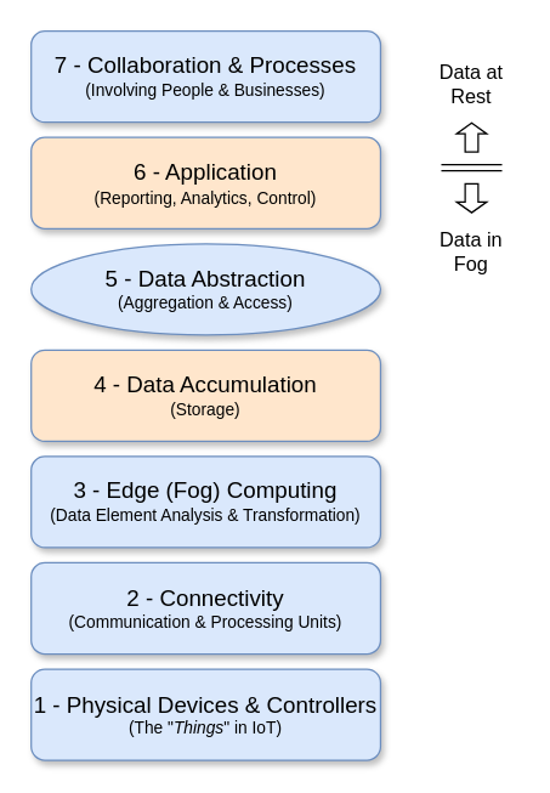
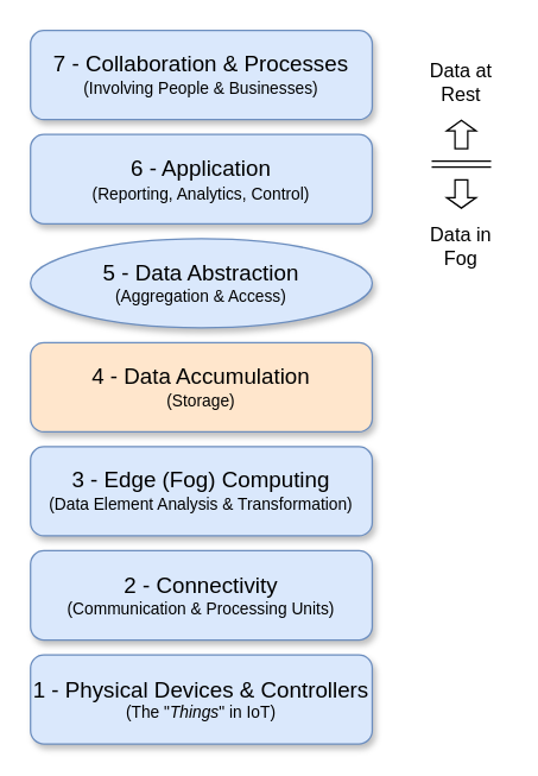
  <mxCell id="0" />
  <mxCell id="1" parent="0" />
  <mxCell id="2" value="&lt;div&gt;&lt;font style=&quot;font-size: 15px&quot;&gt;7 - Collaboration &amp;amp; Processes&lt;/font&gt;&lt;/div&gt;&lt;div&gt;&lt;font style=&quot;font-size: 11px&quot;&gt;(Involving People &amp;amp; Businesses)&lt;/font&gt;&lt;br&gt;&lt;/div&gt;" style="rounded=1;whiteSpace=wrap;html=1;shadow=1;dashed=0;strokeColor=#6c8ebf;strokeWidth=1;fillColor=#dae8fc;verticalAlign=middle;" vertex="1" parent="1"><mxGeometry width="230" height="60" as="geometry" x="20" y="20" /></mxCell>
- <mxCell id="3" value="&lt;div style=&quot;font-size: 13px&quot;&gt;&lt;font style=&quot;font-size: 15px&quot;&gt;6 - Application&lt;/font&gt;&lt;/div&gt;&lt;div style=&quot;font-size: 13px&quot;&gt;&lt;font style=&quot;font-size: 11px&quot;&gt;(Reporting, Analytics, Control)&lt;/font&gt;&lt;br style=&quot;font-size: 13px&quot;&gt;&lt;/div&gt;" style="rounded=1;whiteSpace=wrap;html=1;shadow=1;dashed=0;strokeColor=#6c8ebf;strokeWidth=1;fillColor=#ffe6cc;verticalAlign=middle;fontSize=13;" vertex="1" parent="1"><mxGeometry y="90" width="230" height="60" as="geometry" x="20" /></mxCell>
+ <mxCell id="3" value="&lt;div style=&quot;font-size: 13px&quot;&gt;&lt;font style=&quot;font-size: 15px&quot;&gt;6 - Application&lt;/font&gt;&lt;/div&gt;&lt;div style=&quot;font-size: 13px&quot;&gt;&lt;font style=&quot;font-size: 11px&quot;&gt;(Reporting, Analytics, Control)&lt;/font&gt;&lt;br style=&quot;font-size: 13px&quot;&gt;&lt;/div&gt;" style="rounded=1;whiteSpace=wrap;html=1;shadow=1;dashed=0;strokeColor=#6c8ebf;strokeWidth=1;fillColor=#dae8fc;verticalAlign=middle;fontSize=13;" vertex="1" parent="1"><mxGeometry y="90" width="230" height="60" as="geometry" x="20" /></mxCell>
  <mxCell id="4" value="&lt;font style=&quot;font-size: 15px&quot;&gt;5 - Data Abstraction&lt;/font&gt;&lt;br&gt;&lt;div style=&quot;font-size: 11px&quot;&gt;&lt;font style=&quot;font-size: 11px&quot;&gt;&lt;font style=&quot;font-size: 11px&quot;&gt;(Aggregation &amp;amp; Access&lt;/font&gt;)&lt;/font&gt;&lt;br&gt;&lt;/div&gt;" style="ellipse;whiteSpace=wrap;html=1;shadow=1;dashed=0;strokeColor=#6c8ebf;strokeWidth=1;fillColor=#dae8fc;verticalAlign=middle;" vertex="1" parent="1"><mxGeometry y="160" width="230" height="60" as="geometry" x="20" /></mxCell>
  <mxCell id="5" value="&lt;font style=&quot;font-size: 15px&quot;&gt;4 - Data Accumulation&lt;/font&gt;&lt;br&gt;&lt;div&gt;&lt;font style=&quot;font-size: 11px&quot;&gt;(Storage)&lt;/font&gt;&lt;br&gt;&lt;/div&gt;" style="rounded=1;whiteSpace=wrap;html=1;shadow=1;dashed=0;strokeColor=#6c8ebf;strokeWidth=1;fillColor=#ffe6cc;verticalAlign=middle;" vertex="1" parent="1"><mxGeometry y="230" width="230" height="60" as="geometry" x="20" /></mxCell>
  <mxCell id="6" value="&lt;font style=&quot;font-size: 15px&quot;&gt;3 - Edge (Fog) Computing&lt;/font&gt;&lt;br&gt;&lt;div&gt;&lt;font style=&quot;font-size: 11px&quot;&gt;(Data Element Analysis &amp;amp; Transformation)&lt;/font&gt;&lt;br&gt;&lt;/div&gt;" style="rounded=1;whiteSpace=wrap;html=1;shadow=1;dashed=0;strokeColor=#6c8ebf;strokeWidth=1;fillColor=#dae8fc;verticalAlign=middle;" vertex="1" parent="1"><mxGeometry y="300" width="230" height="60" as="geometry" x="20" /></mxCell>
  <mxCell id="7" value="&lt;font style=&quot;font-size: 15px&quot;&gt;2 - Connectivity&lt;/font&gt;&lt;br&gt;&lt;div style=&quot;font-size: 11px&quot;&gt;&lt;font style=&quot;font-size: 11px&quot;&gt;(Communication &amp;amp; Processing Units)&lt;/font&gt;&lt;br&gt;&lt;/div&gt;" style="rounded=1;whiteSpace=wrap;html=1;shadow=1;dashed=0;strokeColor=#6c8ebf;strokeWidth=1;fillColor=#dae8fc;verticalAlign=middle;" vertex="1" parent="1"><mxGeometry y="370" width="230" height="60" as="geometry" x="20" /></mxCell>
  <mxCell id="8" value="&lt;font style=&quot;font-size: 15px&quot;&gt;1 - Physical Devices &amp;amp; Controllers&lt;/font&gt;&lt;br&gt;&lt;div style=&quot;font-size: 11px&quot;&gt;&lt;font style=&quot;font-size: 11px&quot;&gt;(The &quot;&lt;i&gt;Things&lt;/i&gt;&quot; in IoT)&lt;/font&gt;&lt;br&gt;&lt;/div&gt;" style="rounded=1;whiteSpace=wrap;html=1;shadow=1;dashed=0;strokeColor=#6c8ebf;strokeWidth=1;fillColor=#dae8fc;verticalAlign=middle;" vertex="1" parent="1"><mxGeometry y="440" width="230" height="60" as="geometry" x="20" /></mxCell>
  <mxCell id="9" value="" style="shape=flexArrow;endArrow=classic;html=1;rounded=0;fontSize=13;width=8.571;endSize=2.014;endWidth=10.204;" edge="1" parent="1"><mxGeometry width="50" height="50" relative="1" as="geometry"><mxPoint x="310" y="120" as="sourcePoint" /><mxPoint x="310" y="140" as="targetPoint" /></mxGeometry></mxCell>
  <mxCell id="10" value="" style="shape=link;html=1;rounded=0;fontSize=13;" edge="1" parent="1"><mxGeometry width="100" relative="1" as="geometry"><mxPoint x="290" y="110" as="sourcePoint" /><mxPoint x="330" y="110" as="targetPoint" /></mxGeometry></mxCell>
  <mxCell id="11" value="" style="shape=flexArrow;endArrow=classic;html=1;rounded=0;fontSize=13;width=8.571;endSize=2.014;endWidth=10.204;" edge="1" parent="1"><mxGeometry width="50" height="50" relative="1" as="geometry"><mxPoint x="310" y="100" as="sourcePoint" /><mxPoint x="310" y="80" as="targetPoint" /></mxGeometry></mxCell>
  <mxCell id="12" value="Data at Rest" style="text;html=1;strokeColor=none;fillColor=none;align=center;verticalAlign=middle;whiteSpace=wrap;rounded=0;shadow=0;dashed=0;fontSize=13;" vertex="1" parent="1"><mxGeometry x="280" y="40" width="60" height="30" as="geometry" /></mxCell>
  <mxCell id="13" value="Data in Fog" style="text;html=1;strokeColor=none;fillColor=none;align=center;verticalAlign=middle;whiteSpace=wrap;rounded=0;shadow=0;dashed=0;fontSize=13;" vertex="1" parent="1"><mxGeometry x="280" y="150" width="60" height="30" as="geometry" /></mxCell>
